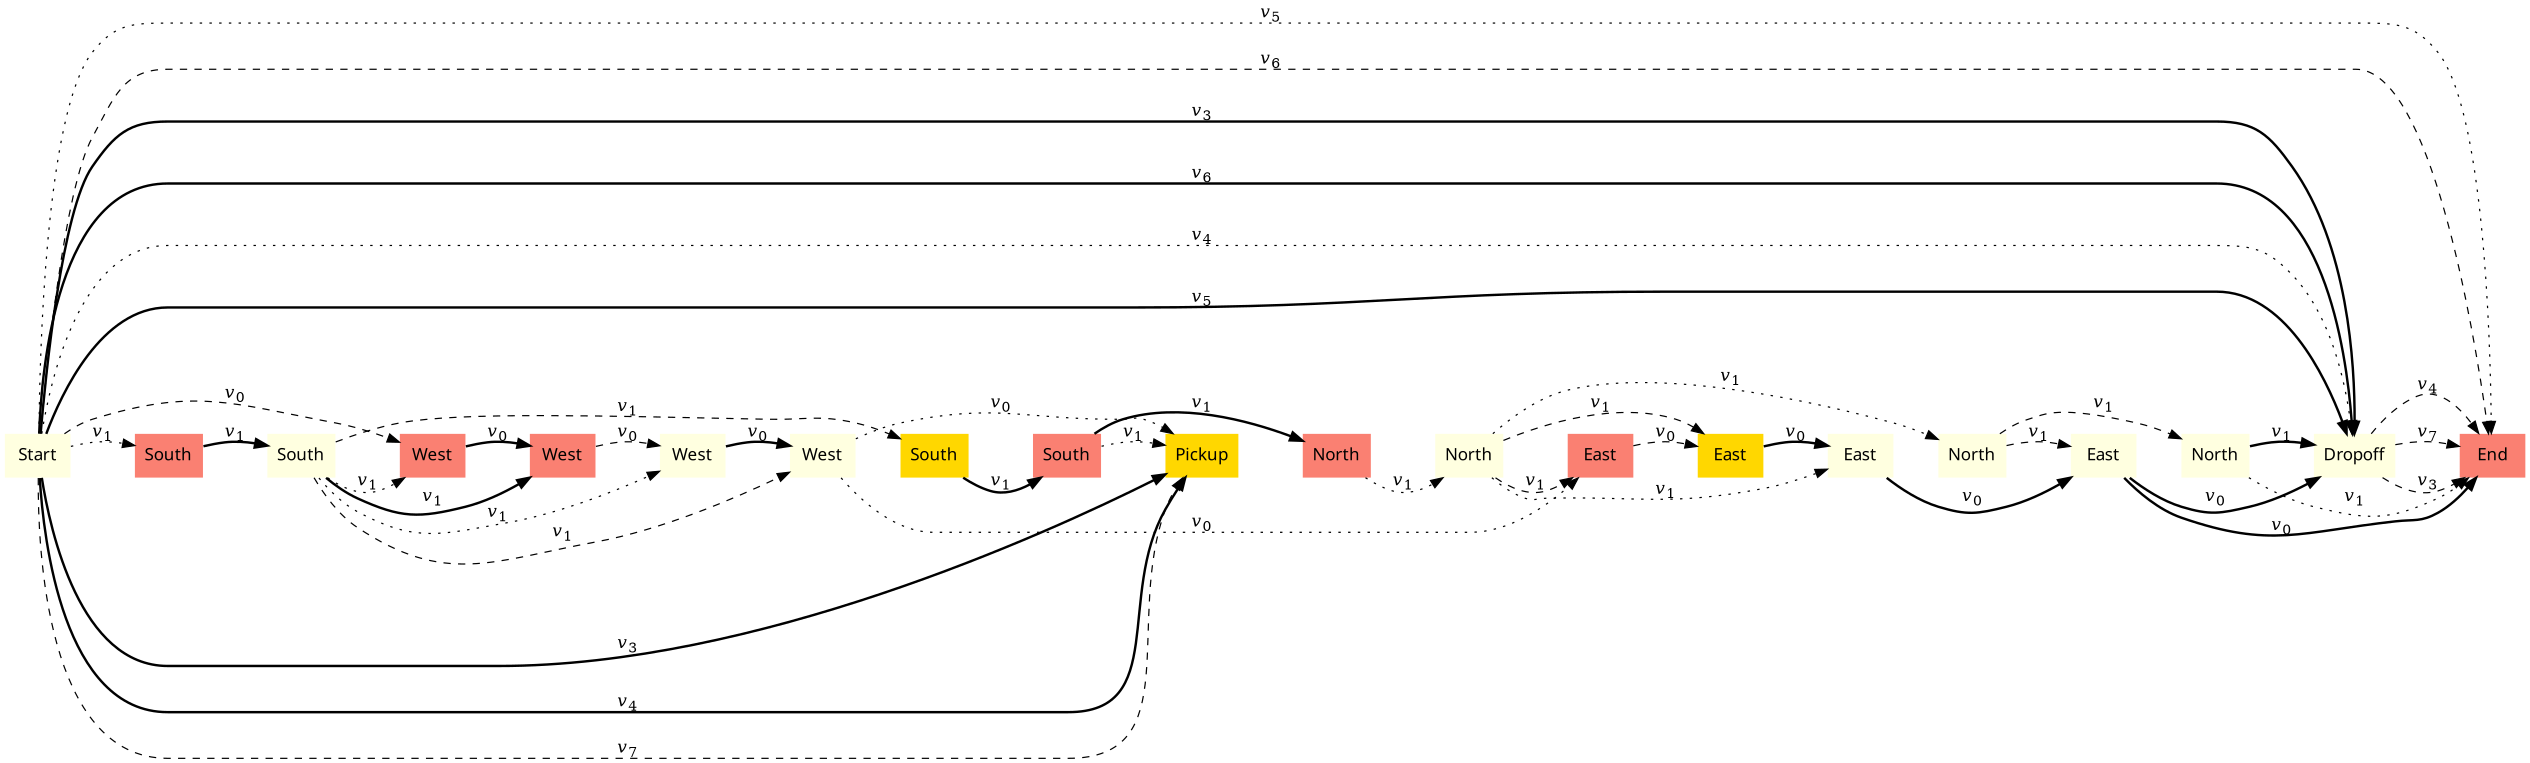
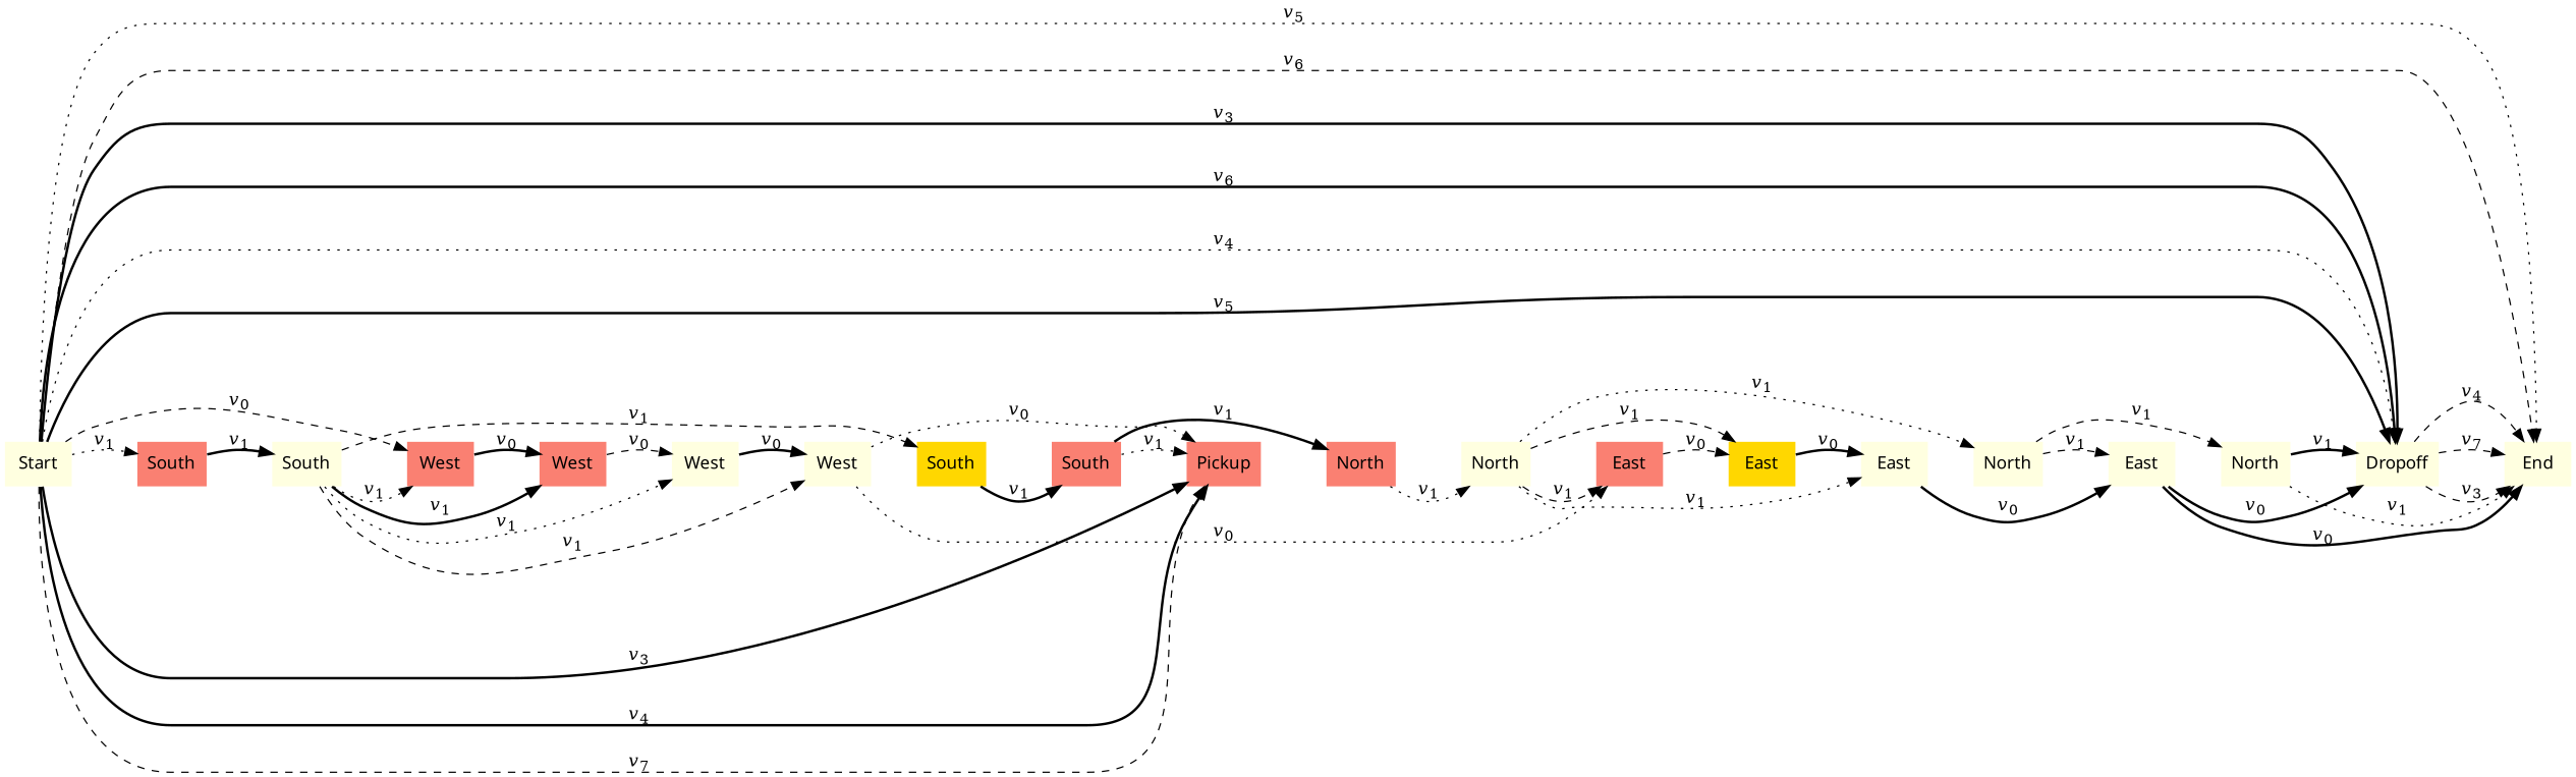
  digraph {
    rankdir=LR
    node [fillcolor=lightyellow fontname=sans shape=plaintext style=filled]
    edge [arrowhead=normal style=invis]
    n1 [label=Start]
    n2 [fillcolor=salmon label=South]
    n3 [fillcolor=salmon label=West]
-   n4 [fillcolor=gold label=Pickup]
+   n4 [fillcolor=salmon label=Pickup]
    n5 [label=Dropoff]
-   n6 [fillcolor=salmon label=End]
+   n6 [label=End]
    n7 [label=South]
    n8 [fillcolor=salmon label=West]
    n9 [fillcolor=salmon label=North]
    n10 [label=West]
    n11 [label=West]
    n12 [fillcolor=gold label=South]
    n13 [fillcolor=salmon label=East]
    n14 [fillcolor=salmon label=South]
    n15 [fillcolor=gold label=East]
    n16 [label=North]
    n17 [label=East]
    n18 [label=North]
    n19 [label=East]
    n20 [label=North]
    n1 -> n2 [label=<<i>v</i><sub>1</sub>> style=dotted]
    n1 -> n2 [weight=100]
    n1 -> n3 [label=<<i>v</i><sub>0</sub>> style=dashed]
    n1 -> n4 [label=<<i>v</i><sub>3</sub>> style=bold]
    n1 -> n4 [label=<<i>v</i><sub>4</sub>> style=bold]
    n1 -> n4 [label=<<i>v</i><sub>7</sub>> style=dashed]
    n1 -> n5 [label=<<i>v</i><sub>3</sub>> style=bold]
    n1 -> n5 [label=<<i>v</i><sub>4</sub>> style=dotted]
    n1 -> n5 [label=<<i>v</i><sub>5</sub>> style=bold]
    n1 -> n5 [label=<<i>v</i><sub>6</sub>> style=bold]
    n1 -> n6 [label=<<i>v</i><sub>5</sub>> style=dotted]
    n1 -> n6 [label=<<i>v</i><sub>6</sub>> style=dashed]
    n2 -> n7 [label=<<i>v</i><sub>1</sub>> style=bold]
    n2 -> n7 [weight=100]
    n3 -> n8 [label=<<i>v</i><sub>0</sub>> style=bold]
    n3 -> n8 [weight=100]
    n4 -> n9 [weight=100]
    n5 -> n6 [label=<<i>v</i><sub>3</sub>> style=dashed]
    n5 -> n6 [label=<<i>v</i><sub>4</sub>> style=dashed]
    n5 -> n6 [label=<<i>v</i><sub>7</sub>> style=dashed]
    n5 -> n6 [weight=100]
    n7 -> n3 [label=<<i>v</i><sub>1</sub>> style=dotted]
    n7 -> n3 [weight=100]
    n7 -> n8 [label=<<i>v</i><sub>1</sub>> style=bold]
    n7 -> n10 [label=<<i>v</i><sub>1</sub>> style=dotted]
    n7 -> n11 [label=<<i>v</i><sub>1</sub>> style=dashed]
    n7 -> n12 [label=<<i>v</i><sub>1</sub>> style=dashed]
    n8 -> n10 [label=<<i>v</i><sub>0</sub>> style=dashed]
    n8 -> n10 [weight=100]
    n9 -> n16 [label=<<i>v</i><sub>1</sub>> style=dotted]
    n9 -> n16 [weight=100]
    n10 -> n11 [label=<<i>v</i><sub>0</sub>> style=bold]
    n10 -> n11 [weight=100]
    n11 -> n4 [label=<<i>v</i><sub>0</sub>> style=dotted]
    n11 -> n12 [weight=100]
    n11 -> n13 [label=<<i>v</i><sub>0</sub>> style=dotted]
    n12 -> n14 [label=<<i>v</i><sub>1</sub>> style=bold]
    n12 -> n14 [weight=100]
    n13 -> n15 [label=<<i>v</i><sub>0</sub>> style=dashed]
    n13 -> n15 [weight=100]
    n14 -> n4 [label=<<i>v</i><sub>1</sub>> style=dotted]
    n14 -> n4 [weight=100]
    n14 -> n9 [label=<<i>v</i><sub>1</sub>> style=bold]
    n15 -> n17 [label=<<i>v</i><sub>0</sub>> style=bold]
    n15 -> n17 [weight=100]
    n16 -> n13 [label=<<i>v</i><sub>1</sub>> style=dashed]
    n16 -> n13 [weight=100]
    n16 -> n15 [label=<<i>v</i><sub>1</sub>> style=dashed]
    n16 -> n17 [label=<<i>v</i><sub>1</sub>> style=dotted]
    n16 -> n18 [label=<<i>v</i><sub>1</sub>> style=dotted]
    n17 -> n18 [weight=100]
    n17 -> n19 [label=<<i>v</i><sub>0</sub>> style=bold]
    n18 -> n19 [label=<<i>v</i><sub>1</sub>> style=dashed]
    n18 -> n19 [weight=100]
    n18 -> n20 [label=<<i>v</i><sub>1</sub>> style=dashed]
    n19 -> n5 [label=<<i>v</i><sub>0</sub>> style=bold]
    n19 -> n6 [label=<<i>v</i><sub>0</sub>> style=bold]
    n19 -> n20 [weight=100]
    n20 -> n5 [label=<<i>v</i><sub>1</sub>> style=bold]
    n20 -> n5 [weight=100]
    n20 -> n6 [label=<<i>v</i><sub>1</sub>> style=dotted]
  }
